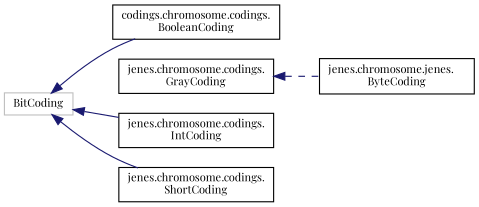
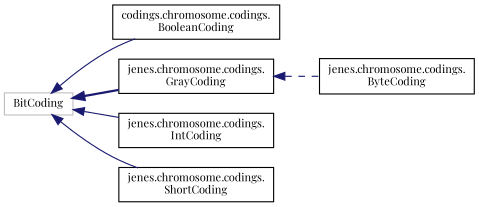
  digraph {
    fontname="Playfair Display"
    rankdir=LR
    node [color=black fillcolor=white fontname="Playfair Display" fontsize=10 shape=record style=filled]
    edge [color=midnightblue dir=back fontname="Playfair Display" fontsize=10 labelfontname=Helvetica labelfontsize=10 style=solid]
    n1 [color=grey75 height=0.2 label=BitCoding width=0.4]
    n2 [height=0.2 label="codings.chromosome.codings.\lBooleanCoding" width=0.4]
    n3 [height=0.2 label="jenes.chromosome.codings.\lGrayCoding" width=0.4]
    n4 [height=0.2 label="jenes.chromosome.codings.\lIntCoding" width=0.4]
    n5 [height=0.2 label="jenes.chromosome.codings.\lShortCoding" width=0.4]
-   n6 [height=0.2 label="jenes.chromosome.jenes.\lByteCoding" width=0.4]
+   n6 [height=0.2 label="jenes.chromosome.codings.\lByteCoding" width=0.4]
    n1 -> n2
+   n1 -> n3 [style=bold]
    n1 -> n4
    n1 -> n5
    n3 -> n6 [style=dashed]
  }
